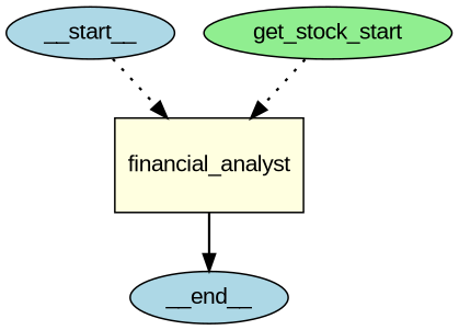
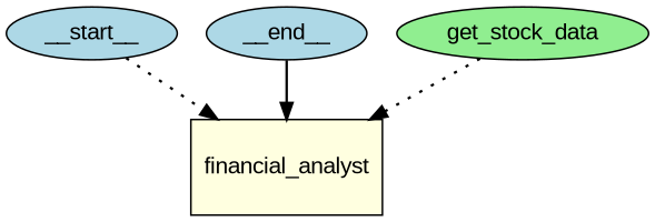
  digraph {
    splines=true
    node [fillcolor=lightblue fontname=Arial shape=ellipse style=filled]
    edge [penwidth=1.5 style=dotted]
    n1 [height=0.3 label=__start__ width=0.5]
    n2 [fillcolor=lightyellow height=0.8 label=financial_analyst shape=box width=1.5]
    n3 [height=0.3 label=__end__ width=0.5]
-   n4 [fillcolor=lightgreen height=0.3 label=get_stock_start width=0.5]
+   n4 [fillcolor=lightgreen height=0.3 label=get_stock_data width=0.5]
    n1 -> n2
-   n2 -> n3 [style=""]
+   n3 -> n2 [style=""]
    n4 -> n2
  }
